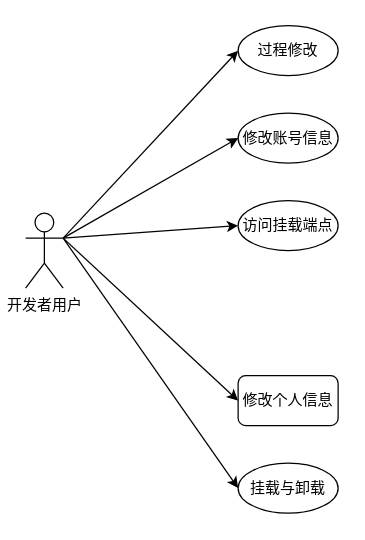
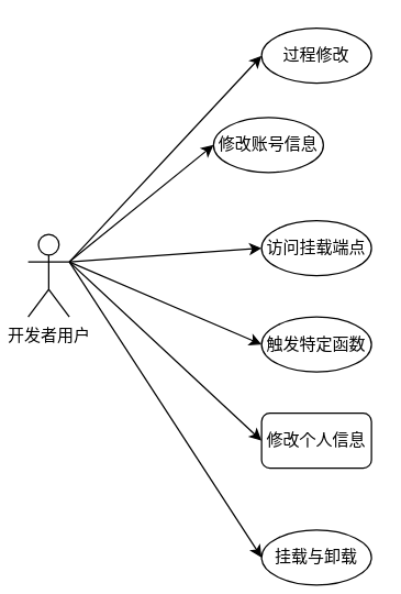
  <mxCell id="0" />
  <mxCell id="1" parent="0" />
  <mxCell id="2" style="rounded=0;orthogonalLoop=1;jettySize=auto;html=1;exitX=1;exitY=0.333;exitDx=0;exitDy=0;exitPerimeter=0;entryX=0;entryY=0.5;entryDx=0;entryDy=0;" parent="1" source="8" target="9" edge="1"><mxGeometry relative="1" as="geometry" /></mxCell>
  <mxCell id="3" style="edgeStyle=none;rounded=0;orthogonalLoop=1;jettySize=auto;html=1;exitX=1;exitY=0.333;exitDx=0;exitDy=0;exitPerimeter=0;entryX=0;entryY=0.5;entryDx=0;entryDy=0;" parent="1" source="8" target="10" edge="1"><mxGeometry relative="1" as="geometry" /></mxCell>
+ <mxCell id="4" style="edgeStyle=none;rounded=0;orthogonalLoop=1;jettySize=auto;html=1;exitX=1;exitY=0.333;exitDx=0;exitDy=0;exitPerimeter=0;entryX=0;entryY=0.5;entryDx=0;entryDy=0;" parent="1" source="8" target="11" edge="1"><mxGeometry relative="1" as="geometry" /></mxCell>
  <mxCell id="5" style="edgeStyle=none;rounded=0;orthogonalLoop=1;jettySize=auto;html=1;exitX=1;exitY=0.333;exitDx=0;exitDy=0;exitPerimeter=0;entryX=0;entryY=0.5;entryDx=0;entryDy=0;" parent="1" source="8" target="12" edge="1"><mxGeometry relative="1" as="geometry" /></mxCell>
  <mxCell id="6" style="rounded=0;orthogonalLoop=1;jettySize=auto;html=1;exitX=1;exitY=0.333;exitDx=0;exitDy=0;exitPerimeter=0;entryX=0;entryY=0.5;entryDx=0;entryDy=0;" parent="1" source="8" target="13" edge="1"><mxGeometry relative="1" as="geometry" /></mxCell>
  <mxCell id="7" style="edgeStyle=none;rounded=0;orthogonalLoop=1;jettySize=auto;html=1;exitX=1;exitY=0.333;exitDx=0;exitDy=0;exitPerimeter=0;entryX=0;entryY=0.5;entryDx=0;entryDy=0;" parent="1" source="8" target="14" edge="1"><mxGeometry relative="1" as="geometry" /></mxCell>
  <mxCell id="8" value="开发者用户" style="shape=umlActor;verticalLabelPosition=bottom;verticalAlign=top;html=1;outlineConnect=0;" parent="1" vertex="1"><mxGeometry x="20" y="170" width="30" height="60" as="geometry" /></mxCell>
- <mxCell id="9" value="修改账号信息" style="ellipse;whiteSpace=wrap;html=1;" parent="1" vertex="1"><mxGeometry x="190" y="90" width="80" height="40" as="geometry" /></mxCell>
+ <mxCell id="9" value="修改账号信息" style="ellipse;whiteSpace=wrap;html=1;" parent="1" vertex="1"><mxGeometry x="155" y="85" width="80" height="40" as="geometry" /></mxCell>
  <mxCell id="10" value="访问挂载端点" style="ellipse;whiteSpace=wrap;html=1;" parent="1" vertex="1"><mxGeometry x="190" y="160" width="80" height="40" as="geometry" /></mxCell>
+ <mxCell id="11" value="触发特定函数" style="ellipse;whiteSpace=wrap;html=1;" parent="1" vertex="1"><mxGeometry x="190" y="230" width="80" height="40" as="geometry" /></mxCell>
  <mxCell id="12" value="修改个人信息" style="whiteSpace=wrap;html=1;rounded=1;" parent="1" vertex="1"><mxGeometry x="190" y="300" width="80" height="40" as="geometry" /></mxCell>
  <mxCell id="13" value="过程修改" style="ellipse;whiteSpace=wrap;html=1;" parent="1" vertex="1"><mxGeometry x="190" y="20" width="80" height="40" as="geometry" /></mxCell>
- <mxCell id="14" value="挂载与卸载" style="ellipse;whiteSpace=wrap;html=1;" parent="1" vertex="1"><mxGeometry x="190" y="370" width="80" height="40" as="geometry" /></mxCell>
+ <mxCell id="14" value="挂载与卸载" style="ellipse;whiteSpace=wrap;html=1;" parent="1" vertex="1"><mxGeometry x="190" y="385" width="80" height="40" as="geometry" /></mxCell>
